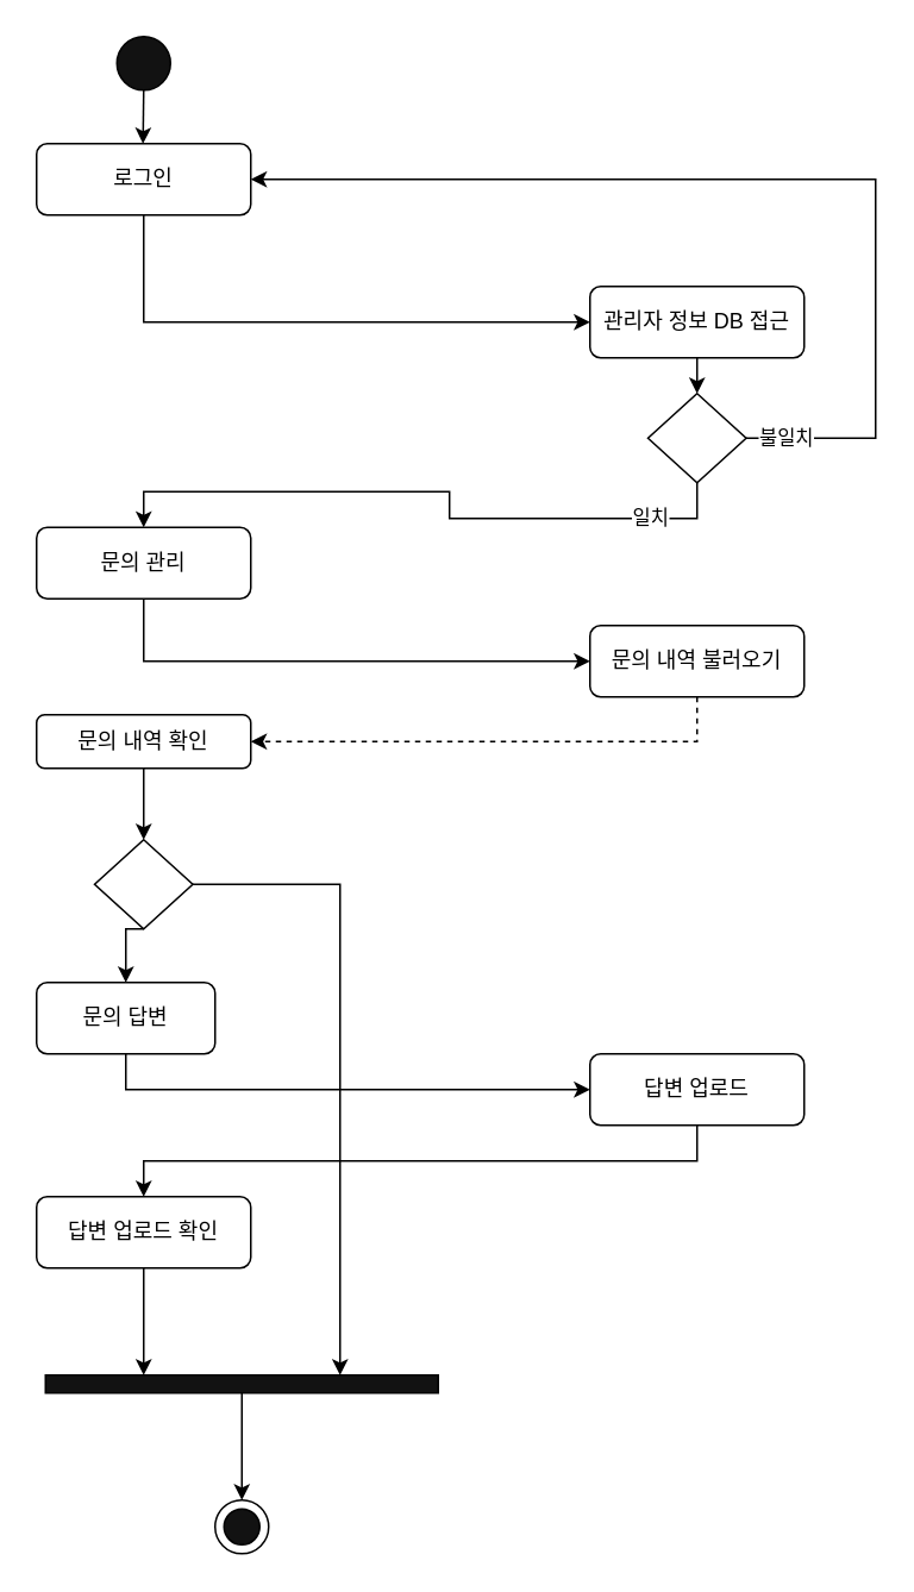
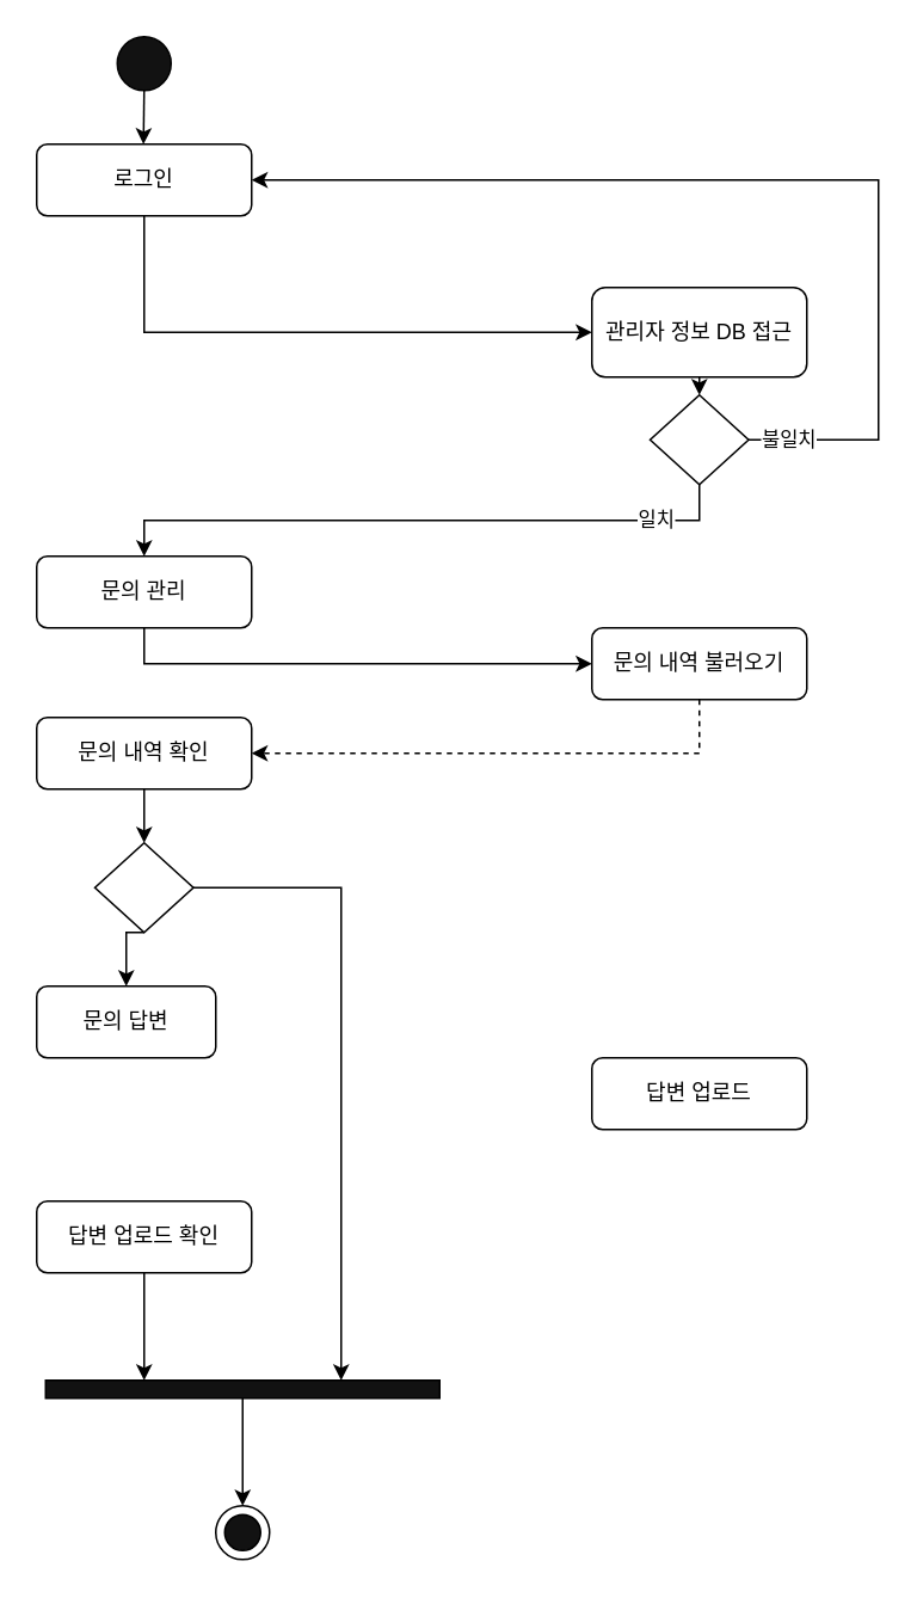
  <mxCell id="0" />
  <mxCell id="1" parent="0" />
  <mxCell id="2" style="edgeStyle=orthogonalEdgeStyle;rounded=0;orthogonalLoop=1;jettySize=auto;html=1;exitX=0.5;exitY=1;exitDx=0;exitDy=0;entryX=0.5;entryY=0;entryDx=0;entryDy=0;" edge="1" parent="1" source="3"><mxGeometry relative="1" as="geometry"><mxPoint x="79.62" y="80" as="targetPoint" /></mxGeometry></mxCell>
  <mxCell id="3" value="" style="ellipse;whiteSpace=wrap;html=1;aspect=fixed;fillColor=#121212;" vertex="1" parent="1"><mxGeometry x="65" y="20" width="30" height="30" as="geometry" /></mxCell>
  <mxCell id="4" value="" style="ellipse;whiteSpace=wrap;html=1;aspect=fixed;" vertex="1" parent="1"><mxGeometry x="120" y="840" width="30" height="30" as="geometry" /></mxCell>
  <mxCell id="5" value="" style="ellipse;whiteSpace=wrap;html=1;aspect=fixed;fillColor=#121212;" vertex="1" parent="1"><mxGeometry x="125" y="845" width="20" height="20" as="geometry" /></mxCell>
  <mxCell id="6" style="edgeStyle=orthogonalEdgeStyle;rounded=0;orthogonalLoop=1;jettySize=auto;html=1;exitX=0.5;exitY=1;exitDx=0;exitDy=0;entryX=0;entryY=0.5;entryDx=0;entryDy=0;" edge="1" parent="1" source="7" target="9"><mxGeometry relative="1" as="geometry" /></mxCell>
  <mxCell id="7" value="로그인" style="rounded=1;whiteSpace=wrap;html=1;" vertex="1" parent="1"><mxGeometry x="20" y="80" width="120" height="40" as="geometry" /></mxCell>
  <mxCell id="8" style="edgeStyle=orthogonalEdgeStyle;rounded=0;orthogonalLoop=1;jettySize=auto;html=1;exitX=0.5;exitY=1;exitDx=0;exitDy=0;entryX=0.5;entryY=0;entryDx=0;entryDy=0;" edge="1" parent="1" source="9" target="12"><mxGeometry relative="1" as="geometry" /></mxCell>
- <mxCell id="9" value="관리자 정보 DB 접근" style="rounded=1;whiteSpace=wrap;html=1;" vertex="1" parent="1"><mxGeometry x="330" y="160" width="120" height="40" as="geometry" /></mxCell>
+ <mxCell id="9" value="관리자 정보 DB 접근" style="rounded=1;whiteSpace=wrap;html=1;" vertex="1" parent="1"><mxGeometry x="330" y="160" width="120" height="50" as="geometry" /></mxCell>
  <mxCell id="10" value="불일치" style="edgeStyle=orthogonalEdgeStyle;rounded=0;orthogonalLoop=1;jettySize=auto;html=1;exitX=1;exitY=0.5;exitDx=0;exitDy=0;entryX=1;entryY=0.5;entryDx=0;entryDy=0;" edge="1" parent="1" source="12" target="7"><mxGeometry x="-0.921" relative="1" as="geometry"><Array as="points"><mxPoint x="490" y="245" /><mxPoint x="490" y="100" /></Array><mxPoint as="offset" /></mxGeometry></mxCell>
  <mxCell id="11" value="일치" style="edgeStyle=orthogonalEdgeStyle;rounded=0;orthogonalLoop=1;jettySize=auto;html=1;exitX=0.5;exitY=1;exitDx=0;exitDy=0;entryX=0.5;entryY=0;entryDx=0;entryDy=0;" edge="1" parent="1" source="12" target="14"><mxGeometry x="-0.75" relative="1" as="geometry"><mxPoint x="80" y="320" as="targetPoint" /><mxPoint as="offset" /></mxGeometry></mxCell>
  <mxCell id="12" value="" style="rhombus;whiteSpace=wrap;html=1;" vertex="1" parent="1"><mxGeometry x="362.5" y="220" width="55" height="50" as="geometry" /></mxCell>
  <mxCell id="13" style="edgeStyle=orthogonalEdgeStyle;rounded=0;orthogonalLoop=1;jettySize=auto;html=1;exitX=0.5;exitY=1;exitDx=0;exitDy=0;entryX=0;entryY=0.5;entryDx=0;entryDy=0;" edge="1" parent="1" source="14" target="16"><mxGeometry relative="1" as="geometry"><mxPoint x="12" y="390" as="targetPoint" /></mxGeometry></mxCell>
- <mxCell id="14" value="문의 관리" style="rounded=1;whiteSpace=wrap;html=1;" vertex="1" parent="1"><mxGeometry x="20" y="295" width="120" height="40" as="geometry" /></mxCell>
+ <mxCell id="14" value="문의 관리" style="rounded=1;whiteSpace=wrap;html=1;" vertex="1" parent="1"><mxGeometry x="20" y="310" width="120" height="40" as="geometry" /></mxCell>
  <mxCell id="15" style="edgeStyle=orthogonalEdgeStyle;rounded=0;orthogonalLoop=1;jettySize=auto;html=1;exitX=0.5;exitY=1;exitDx=0;exitDy=0;entryX=1;entryY=0.5;entryDx=0;entryDy=0;dashed=1;" edge="1" parent="1" source="16" target="18"><mxGeometry relative="1" as="geometry"><mxPoint x="390" y="460" as="targetPoint" /></mxGeometry></mxCell>
  <mxCell id="16" value="문의 내역 불러오기" style="rounded=1;whiteSpace=wrap;html=1;" vertex="1" parent="1"><mxGeometry x="330" y="350" width="120" height="40" as="geometry" /></mxCell>
  <mxCell id="17" style="edgeStyle=orthogonalEdgeStyle;rounded=0;orthogonalLoop=1;jettySize=auto;html=1;exitX=0.5;exitY=1;exitDx=0;exitDy=0;entryX=0.5;entryY=0;entryDx=0;entryDy=0;" edge="1" parent="1" source="18" target="23"><mxGeometry relative="1" as="geometry" /></mxCell>
- <mxCell id="18" value="문의 내역 확인" style="rounded=1;whiteSpace=wrap;html=1;" vertex="1" parent="1"><mxGeometry x="20" y="400" width="120" height="30" as="geometry" /></mxCell>
- <mxCell id="19" style="edgeStyle=orthogonalEdgeStyle;rounded=0;orthogonalLoop=1;jettySize=auto;html=1;exitX=0.5;exitY=1;exitDx=0;exitDy=0;entryX=0;entryY=0.5;entryDx=0;entryDy=0;" edge="1" parent="1" source="20" target="25"><mxGeometry relative="1" as="geometry" /></mxCell>
+ <mxCell id="18" value="문의 내역 확인" style="rounded=1;whiteSpace=wrap;html=1;" vertex="1" parent="1"><mxGeometry x="20" y="400" width="120" height="40" as="geometry" /></mxCell>
  <mxCell id="20" value="문의 답변" style="rounded=1;whiteSpace=wrap;html=1;" vertex="1" parent="1"><mxGeometry x="20" y="550" width="100" height="40" as="geometry" /></mxCell>
  <mxCell id="21" style="edgeStyle=orthogonalEdgeStyle;rounded=0;orthogonalLoop=1;jettySize=auto;html=1;exitX=0.5;exitY=1;exitDx=0;exitDy=0;entryX=0.5;entryY=0;entryDx=0;entryDy=0;" edge="1" parent="1" source="23" target="20"><mxGeometry relative="1" as="geometry" /></mxCell>
  <mxCell id="22" style="edgeStyle=orthogonalEdgeStyle;rounded=0;orthogonalLoop=1;jettySize=auto;html=1;exitX=1;exitY=0.5;exitDx=0;exitDy=0;entryX=0.75;entryY=0;entryDx=0;entryDy=0;" edge="1" parent="1" source="23" target="29"><mxGeometry relative="1" as="geometry" /></mxCell>
  <mxCell id="23" value="" style="rhombus;whiteSpace=wrap;html=1;" vertex="1" parent="1"><mxGeometry x="52.5" y="470" width="55" height="50" as="geometry" /></mxCell>
- <mxCell id="24" style="edgeStyle=orthogonalEdgeStyle;rounded=0;orthogonalLoop=1;jettySize=auto;html=1;exitX=0.5;exitY=1;exitDx=0;exitDy=0;entryX=0.5;entryY=0;entryDx=0;entryDy=0;" edge="1" parent="1" source="25" target="27"><mxGeometry relative="1" as="geometry" /></mxCell>
  <mxCell id="25" value="답변 업로드" style="rounded=1;whiteSpace=wrap;html=1;" vertex="1" parent="1"><mxGeometry x="330" y="590" width="120" height="40" as="geometry" /></mxCell>
  <mxCell id="26" style="edgeStyle=orthogonalEdgeStyle;rounded=0;orthogonalLoop=1;jettySize=auto;html=1;exitX=0.5;exitY=1;exitDx=0;exitDy=0;entryX=0.25;entryY=0;entryDx=0;entryDy=0;" edge="1" parent="1" source="27" target="29"><mxGeometry relative="1" as="geometry" /></mxCell>
  <mxCell id="27" value="답변 업로드 확인" style="rounded=1;whiteSpace=wrap;html=1;" vertex="1" parent="1"><mxGeometry x="20" y="670" width="120" height="40" as="geometry" /></mxCell>
  <mxCell id="28" style="edgeStyle=orthogonalEdgeStyle;rounded=0;orthogonalLoop=1;jettySize=auto;html=1;exitX=0.5;exitY=1;exitDx=0;exitDy=0;entryX=0.5;entryY=0;entryDx=0;entryDy=0;" edge="1" parent="1" source="29" target="4"><mxGeometry relative="1" as="geometry" /></mxCell>
  <mxCell id="29" value="" style="rounded=0;whiteSpace=wrap;html=1;fillColor=#121212;" vertex="1" parent="1"><mxGeometry x="25" y="770" width="220" height="10" as="geometry" /></mxCell>
